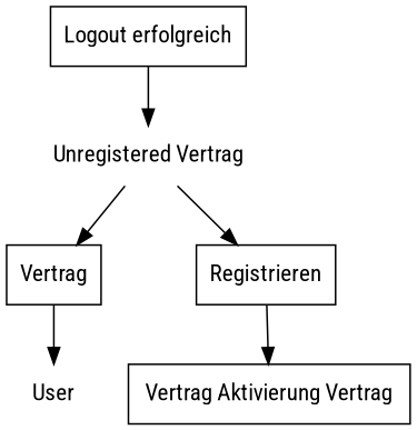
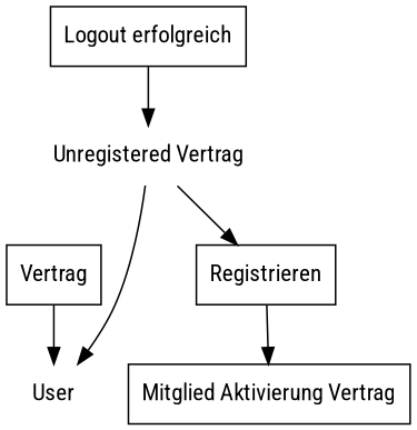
  digraph {
    fontname="Roboto Condensed"
    node [fontname="Roboto Condensed" shape=box]
    edge [fontname="Roboto Condensed"]
    n1 [label="Unregistered Vertrag" shape=plaintext]
    n2 [label=Vertrag]
    Registrieren
    n4 [label=User shape=plaintext]
-   n5 [label="Vertrag Aktivierung Vertrag"]
+   n5 [label="Mitglied Aktivierung Vertrag"]
    n6 [label="Logout erfolgreich"]
-   n1 -> n2
+   n1 -> n4
    n1 -> Registrieren
    n2 -> n4
    Registrieren -> n5
    n6 -> n1
  }
